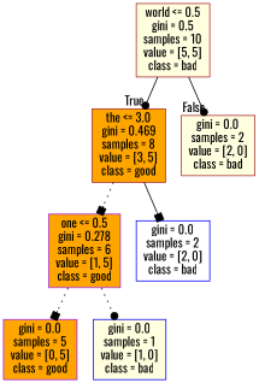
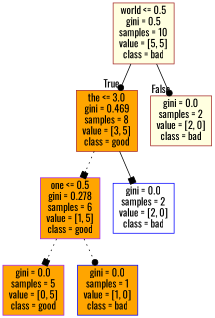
  digraph {
    fontname=Oswald
    node [shape=box style=filled fillcolor=orange color=brown fontname=Oswald]
    edge [style=solid arrowhead=dot fontname=Oswald]
    n1 [label="world <= 0.5\ngini = 0.5\nsamples = 10\nvalue = [5, 5]\nclass = bad" fillcolor=lightyellow]
    n2 [label="the <= 3.0\ngini = 0.469\nsamples = 8\nvalue = [3, 5]\nclass = good"]
    n3 [label="gini = 0.0\nsamples = 2\nvalue = [2, 0]\nclass = bad" fillcolor=lightyellow]
    n4 [label="one <= 0.5\ngini = 0.278\nsamples = 6\nvalue = [1, 5]\nclass = good" color=purple]
    n5 [label="gini = 0.0\nsamples = 2\nvalue = [2, 0]\nclass = bad" fillcolor=white color=blue]
    n6 [label="gini = 0.0\nsamples = 5\nvalue = [0, 5]\nclass = good" color=purple]
-   n7 [label="gini = 0.0\nsamples = 1\nvalue = [1, 0]\nclass = bad" fillcolor=lightyellow color=blue]
+   n7 [label="gini = 0.0\nsamples = 1\nvalue = [1, 0]\nclass = bad" color=blue]
    n1 -> n2 [headlabel=True labelangle=45 labeldistance=2.5]
    n1 -> n3 [headlabel=False labelangle=-45 labeldistance=2.5]
    n2 -> n4 [style=dotted arrowhead=box]
    n2 -> n5 [arrowhead=box]
    n4 -> n6 [style=dotted arrowhead=box]
    n4 -> n7 [style=dotted]
  }
